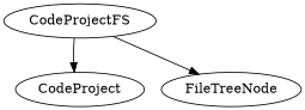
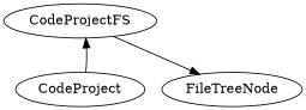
  digraph {
    CodeProjectFS
    CodeProject
    FileTreeNode
-   CodeProjectFS -> CodeProject
+   CodeProject -> CodeProjectFS
    CodeProjectFS -> FileTreeNode
  }
